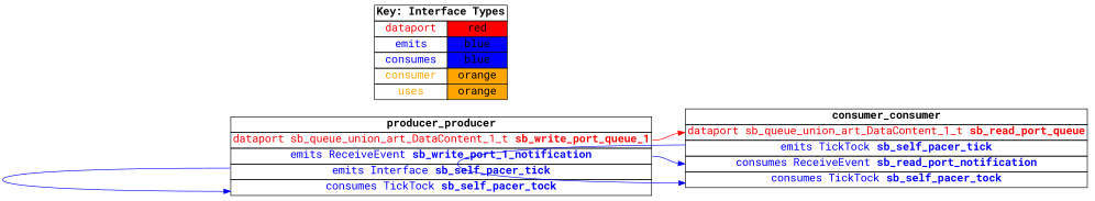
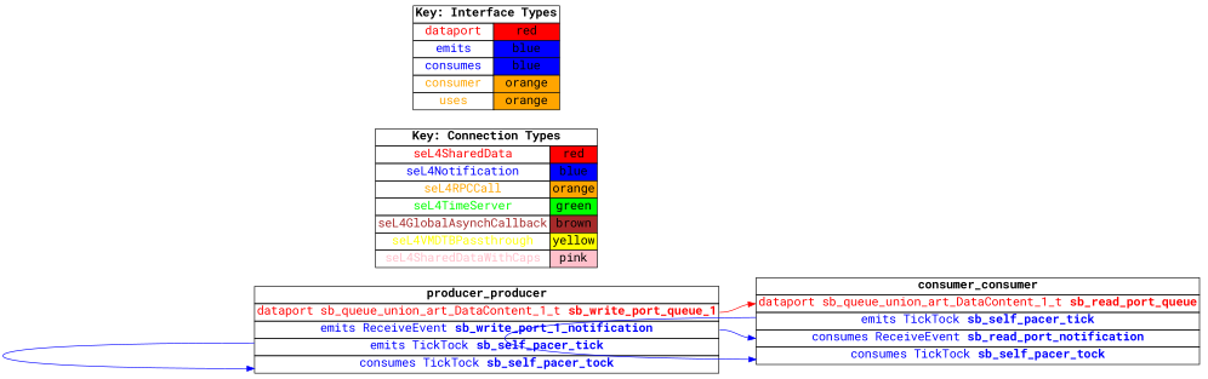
  digraph {
    fontname="Roboto Mono"
    rankdir=LR
    node [fontname="Roboto Mono" fontsize=16 shape=plaintext]
    edge [color=blue fontname="Roboto Mono" headport=sb_self_pacer_tock tailport=sb_self_pacer_tick]
-   n1 [label=<     <TABLE BORDER="0" CELLBORDER="1" CELLSPACING="0">       <TR><TD><B>producer_producer</B></TD></TR>       <TR><TD PORT="sb_write_port_queue_1"><FONT COLOR="red">dataport sb_queue_union_art_DataContent_1_t <B>sb_write_port_queue_1</B></FONT></TD></TR>       <TR><TD PORT="sb_write_port_1_notification"><FONT COLOR="blue">emits ReceiveEvent <B>sb_write_port_1_notification</B></FONT></TD></TR>       <TR><TD PORT="sb_self_pacer_tick"><FONT COLOR="blue">emits Interface <B>sb_self_pacer_tick</B></FONT></TD></TR>       <TR><TD PORT="sb_self_pacer_tock"><FONT COLOR="blue">consumes TickTock <B>sb_self_pacer_tock</B></FONT></TD></TR>"     </TABLE>   >]
+   n1 [label=<     <TABLE BORDER="0" CELLBORDER="1" CELLSPACING="0">       <TR><TD><B>producer_producer</B></TD></TR>       <TR><TD PORT="sb_write_port_queue_1"><FONT COLOR="red">dataport sb_queue_union_art_DataContent_1_t <B>sb_write_port_queue_1</B></FONT></TD></TR>       <TR><TD PORT="sb_write_port_1_notification"><FONT COLOR="blue">emits ReceiveEvent <B>sb_write_port_1_notification</B></FONT></TD></TR>       <TR><TD PORT="sb_self_pacer_tick"><FONT COLOR="blue">emits TickTock <B>sb_self_pacer_tick</B></FONT></TD></TR>       <TR><TD PORT="sb_self_pacer_tock"><FONT COLOR="blue">consumes TickTock <B>sb_self_pacer_tock</B></FONT></TD></TR>"     </TABLE>   >]
    n2 [label=<     <TABLE BORDER="0" CELLBORDER="1" CELLSPACING="0">       <TR><TD><B>consumer_consumer</B></TD></TR>       <TR><TD PORT="sb_read_port_queue"><FONT COLOR="red">dataport sb_queue_union_art_DataContent_1_t <B>sb_read_port_queue</B></FONT></TD></TR>       <TR><TD PORT="sb_self_pacer_tick"><FONT COLOR="blue">emits TickTock <B>sb_self_pacer_tick</B></FONT></TD></TR>       <TR><TD PORT="sb_read_port_notification"><FONT COLOR="blue">consumes ReceiveEvent <B>sb_read_port_notification</B></FONT></TD></TR>       <TR><TD PORT="sb_self_pacer_tock"><FONT COLOR="blue">consumes TickTock <B>sb_self_pacer_tock</B></FONT></TD></TR>"     </TABLE>   >]
+   n3 [label=<    <TABLE BORDER="0" CELLBORDER="1" CELLSPACING="0">      <TR><TD COLSPAN="2"><B>Key: Connection Types</B></TD></TR>      <TR><TD><FONT COLOR="red">seL4SharedData</FONT></TD><TD BGCOLOR="red">red</TD></TR>      <TR><TD><FONT COLOR="blue">seL4Notification</FONT></TD><TD BGCOLOR="blue">blue</TD></TR>      <TR><TD><FONT COLOR="orange">seL4RPCCall</FONT></TD><TD BGCOLOR="orange">orange</TD></TR>      <TR><TD><FONT COLOR="green">seL4TimeServer</FONT></TD><TD BGCOLOR="green">green</TD></TR>      <TR><TD><FONT COLOR="brown">seL4GlobalAsynchCallback</FONT></TD><TD BGCOLOR="brown">brown</TD></TR>      <TR><TD><FONT COLOR="yellow">seL4VMDTBPassthrough</FONT></TD><TD BGCOLOR="yellow">yellow</TD></TR>      <TR><TD><FONT COLOR="pink">seL4SharedDataWithCaps</FONT></TD><TD BGCOLOR="pink">pink</TD></TR>    </TABLE>   >]
    n4 [label=<    <TABLE BORDER="0" CELLBORDER="1" CELLSPACING="0">      <TR><TD COLSPAN="2"><B>Key: Interface Types</B></TD></TR>      <TR><TD><FONT COLOR="red">dataport</FONT></TD><TD BGCOLOR="red">red</TD></TR>      <TR><TD><FONT COLOR="blue">emits</FONT></TD><TD BGCOLOR="blue">blue</TD></TR>      <TR><TD><FONT COLOR="blue">consumes</FONT></TD><TD BGCOLOR="blue">blue</TD></TR>      <TR><TD><FONT COLOR="orange">consumer</FONT></TD><TD BGCOLOR="orange">orange</TD></TR>      <TR><TD><FONT COLOR="orange">uses</FONT></TD><TD BGCOLOR="orange">orange</TD></TR>    </TABLE>   >]
    n1 -> n1
    n1 -> n2 [headport=sb_read_port_notification tailport=sb_write_port_1_notification]
    n1 -> n2 [color=red headport=sb_read_port_queue tailport=sb_write_port_queue_1]
    n2 -> n2
  }
